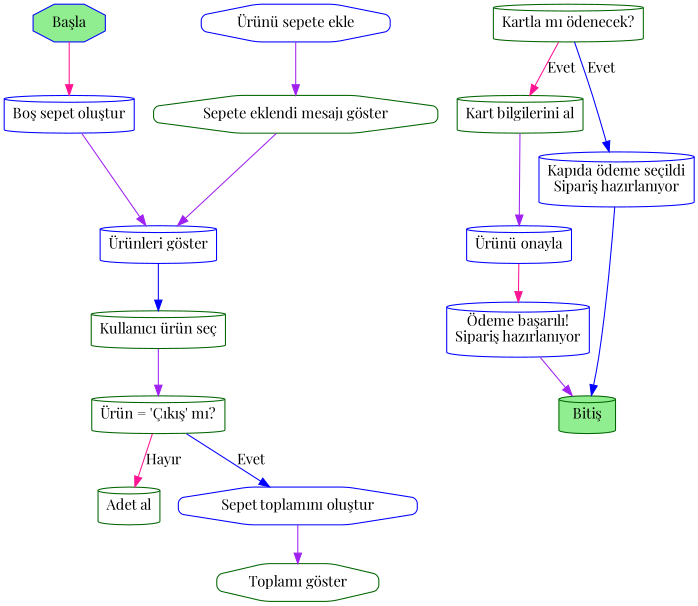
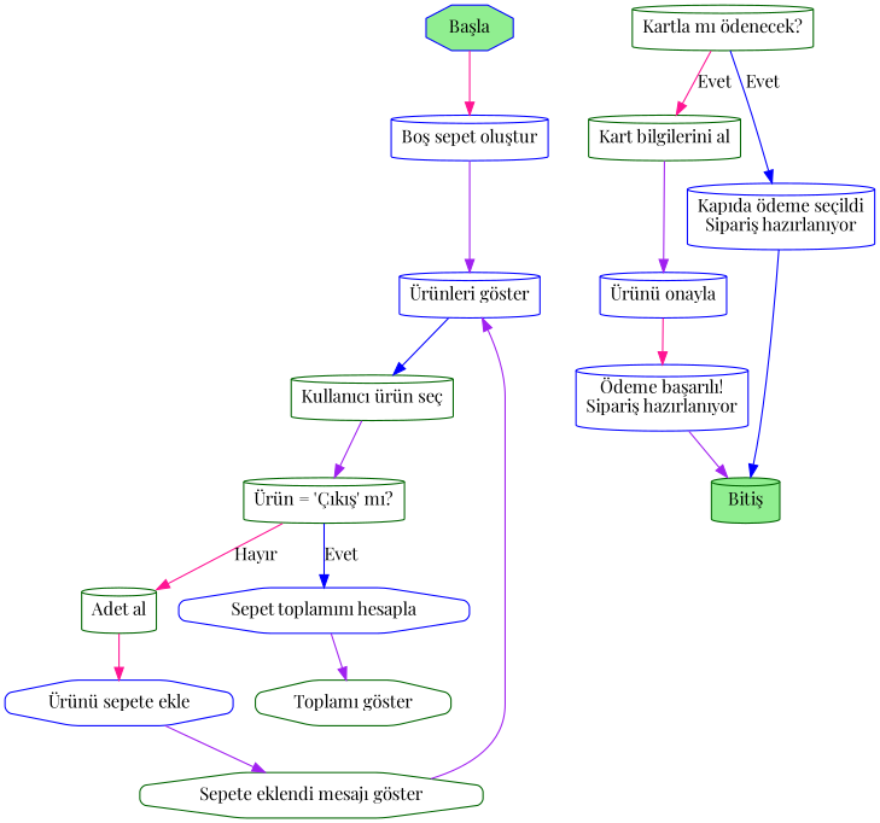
  digraph {
    fontname="Playfair Display"
    rankdir=TB
    node [color=blue fontname="Playfair Display" shape=cylinder style=rounded]
    edge [color=purple fontname="Playfair Display"]
    n1 [fillcolor=lightgreen label="Başla" shape=octagon style=filled]
    n2 [label="Boş sepet oluştur"]
    n3 [label="Ürünleri göster"]
    n4 [color=darkgreen label="Kullanıcı ürün seç"]
    n5 [color=darkgreen label="Ürün = 'Çıkış' mı?"]
    n6 [color=darkgreen label="Adet al"]
-   n7 [label="Sepet toplamını oluştur" shape=octagon]
+   n7 [label="Sepet toplamını hesapla" shape=octagon]
    n8 [label="Ürünü sepete ekle" shape=octagon]
    n9 [color=darkgreen label="Toplamı göster" shape=octagon]
    n10 [color=darkgreen label="Sepete eklendi mesajı göster" shape=octagon]
    n11 [color=darkgreen label="Kartla mı ödenecek?"]
    n12 [color=darkgreen label="Kart bilgilerini al"]
    n13 [label="Kapıda ödeme seçildi\nSipariş hazırlanıyor"]
    n14 [label="Ürünü onayla"]
    n15 [color=darkgreen fillcolor=lightgreen label="Bitiş" style=filled]
    n16 [label="Ödeme başarılı!\nSipariş hazırlanıyor"]
    n1 -> n2 [color=deeppink]
    n2 -> n3
    n3 -> n4 [color=blue]
    n4 -> n5
    n5 -> n6 [color=deeppink label="Hayır"]
    n5 -> n7 [color=blue label=Evet]
+   n6 -> n8 [color=deeppink]
    n7 -> n9
    n8 -> n10
    n10 -> n3
    n11 -> n12 [color=deeppink label=Evet]
    n11 -> n13 [color=blue label=Evet]
    n12 -> n14
    n13 -> n15 [color=blue]
    n14 -> n16 [color=deeppink]
    n16 -> n15
  }
